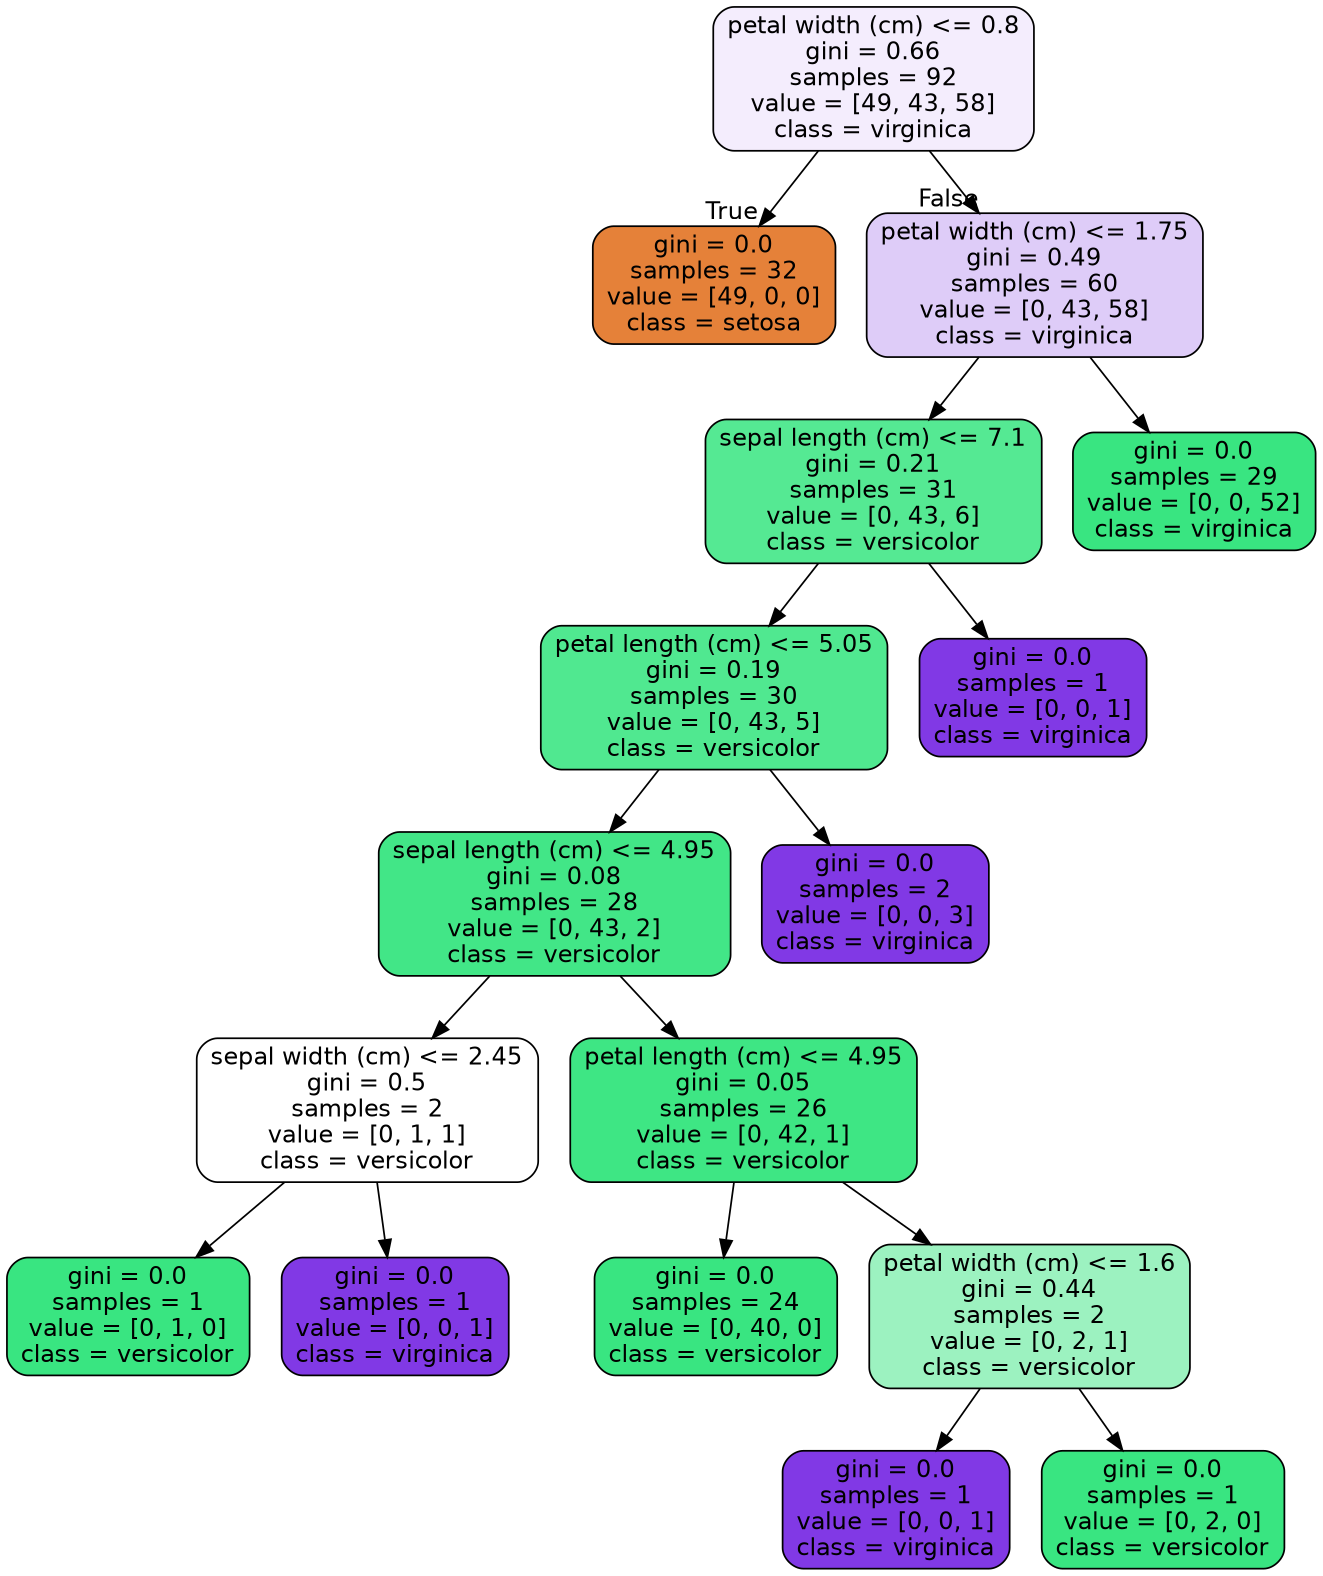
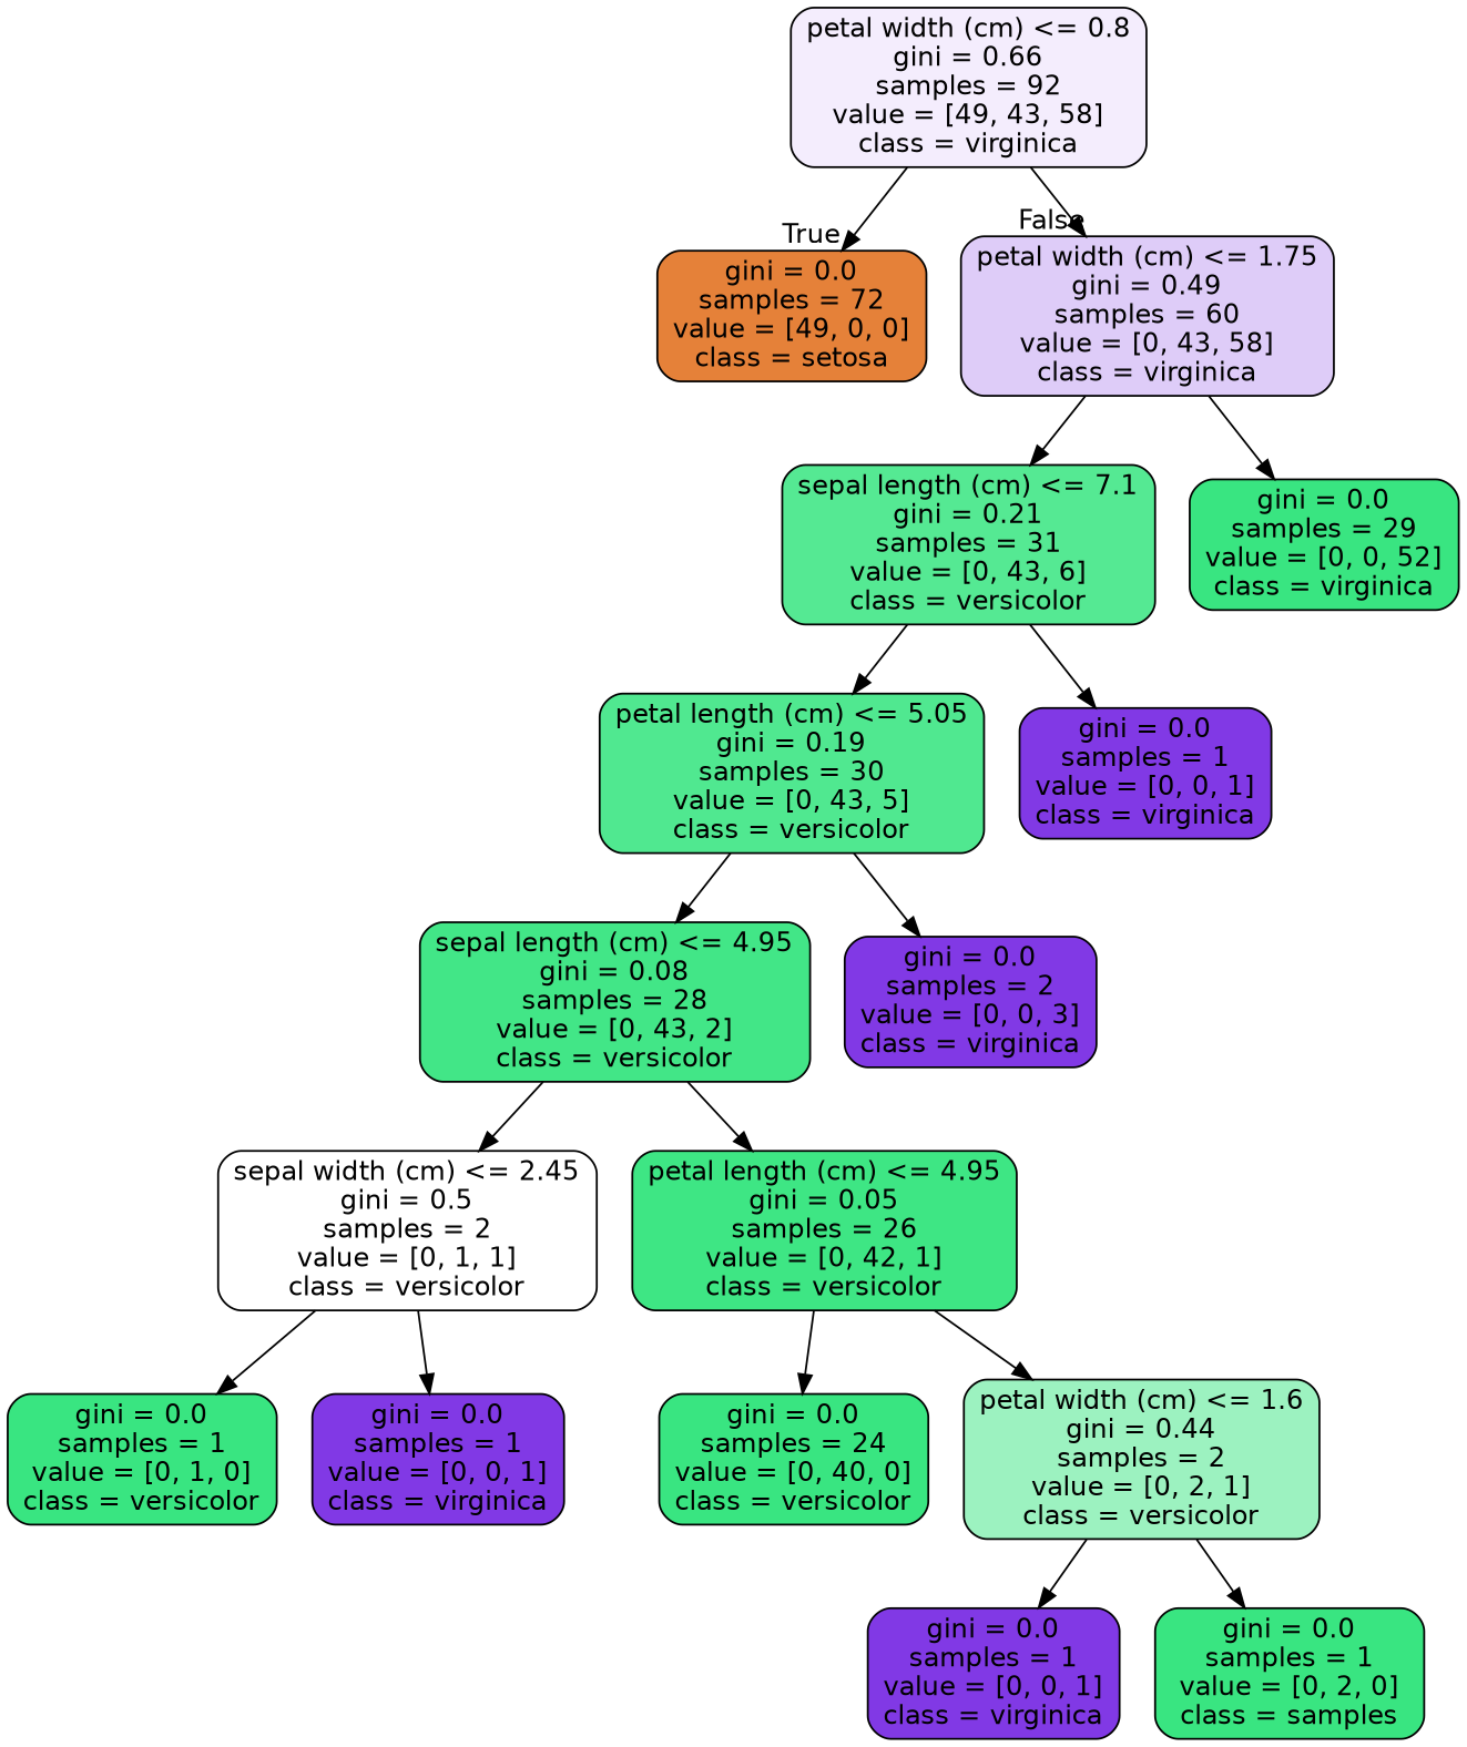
  digraph {
    node [color=black fillcolor="#39e581" fontname=helvetica shape=box style="filled, rounded"]
    edge [fontname=helvetica]
    n1 [fillcolor="#f4edfd" label="petal width (cm) <= 0.8\ngini = 0.66\nsamples = 92\nvalue = [49, 43, 58]\nclass = virginica"]
-   n2 [fillcolor="#e58139" label="gini = 0.0\nsamples = 32\nvalue = [49, 0, 0]\nclass = setosa"]
+   n2 [fillcolor="#e58139" label="gini = 0.0\nsamples = 72\nvalue = [49, 0, 0]\nclass = setosa"]
    n3 [fillcolor="#deccf8" label="petal width (cm) <= 1.75\ngini = 0.49\nsamples = 60\nvalue = [0, 43, 58]\nclass = virginica"]
    n4 [fillcolor="#55e993" label="sepal length (cm) <= 7.1\ngini = 0.21\nsamples = 31\nvalue = [0, 43, 6]\nclass = versicolor"]
    n5 [label="gini = 0.0\nsamples = 29\nvalue = [0, 0, 52]\nclass = virginica"]
    n6 [fillcolor="#50e890" label="petal length (cm) <= 5.05\ngini = 0.19\nsamples = 30\nvalue = [0, 43, 5]\nclass = versicolor"]
    n7 [fillcolor="#8139e5" label="gini = 0.0\nsamples = 1\nvalue = [0, 0, 1]\nclass = virginica"]
    n8 [fillcolor="#42e687" label="sepal length (cm) <= 4.95\ngini = 0.08\nsamples = 28\nvalue = [0, 43, 2]\nclass = versicolor"]
    n9 [fillcolor="#8139e5" label="gini = 0.0\nsamples = 2\nvalue = [0, 0, 3]\nclass = virginica"]
    n10 [fillcolor="#ffffff" label="sepal width (cm) <= 2.45\ngini = 0.5\nsamples = 2\nvalue = [0, 1, 1]\nclass = versicolor"]
    n11 [fillcolor="#3ee684" label="petal length (cm) <= 4.95\ngini = 0.05\nsamples = 26\nvalue = [0, 42, 1]\nclass = versicolor"]
    n12 [label="gini = 0.0\nsamples = 1\nvalue = [0, 1, 0]\nclass = versicolor"]
    n13 [fillcolor="#8139e5" label="gini = 0.0\nsamples = 1\nvalue = [0, 0, 1]\nclass = virginica"]
    n14 [label="gini = 0.0\nsamples = 24\nvalue = [0, 40, 0]\nclass = versicolor"]
    n15 [fillcolor="#9cf2c0" label="petal width (cm) <= 1.6\ngini = 0.44\nsamples = 2\nvalue = [0, 2, 1]\nclass = versicolor"]
    n16 [fillcolor="#8139e5" label="gini = 0.0\nsamples = 1\nvalue = [0, 0, 1]\nclass = virginica"]
-   n17 [label="gini = 0.0\nsamples = 1\nvalue = [0, 2, 0]\nclass = versicolor"]
+   n17 [label="gini = 0.0\nsamples = 1\nvalue = [0, 2, 0]\nclass = samples"]
    n1 -> n2 [headlabel=True labelangle=45 labeldistance=2.5]
    n1 -> n3 [headlabel=False labelangle=-45 labeldistance=2.5]
    n3 -> n4
    n3 -> n5
    n4 -> n6
    n4 -> n7
    n6 -> n8
    n6 -> n9
    n8 -> n10
    n8 -> n11
    n10 -> n12
    n10 -> n13
    n11 -> n14
    n11 -> n15
    n15 -> n16
    n15 -> n17
  }
